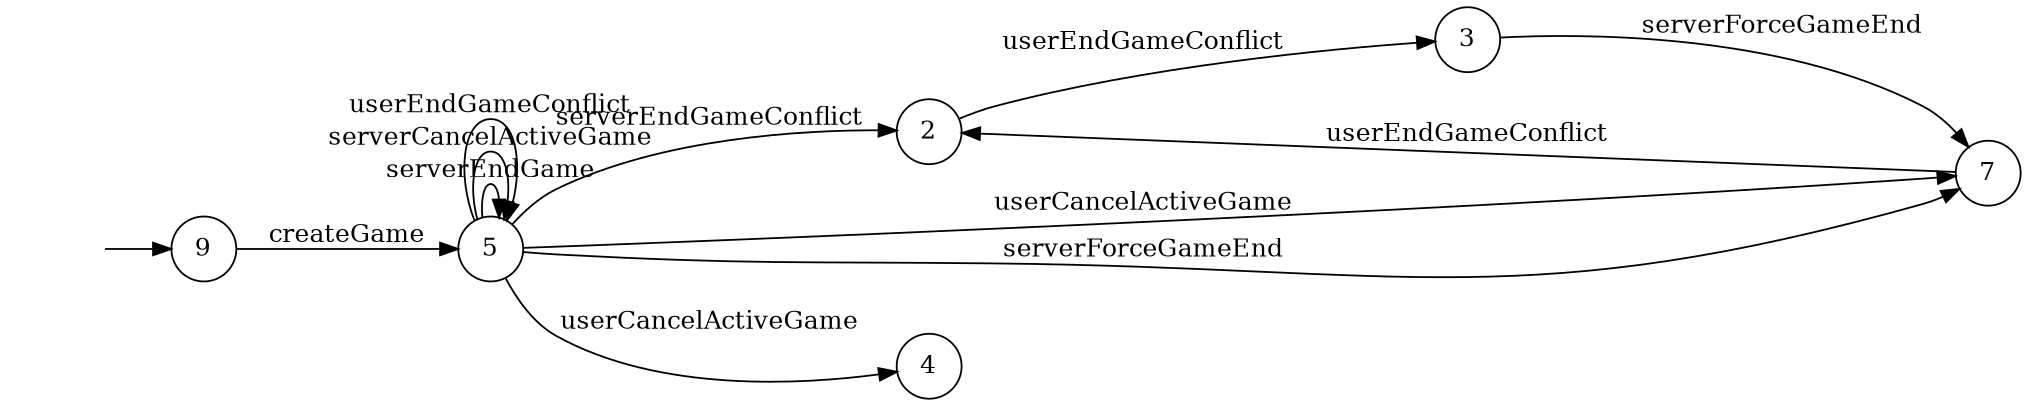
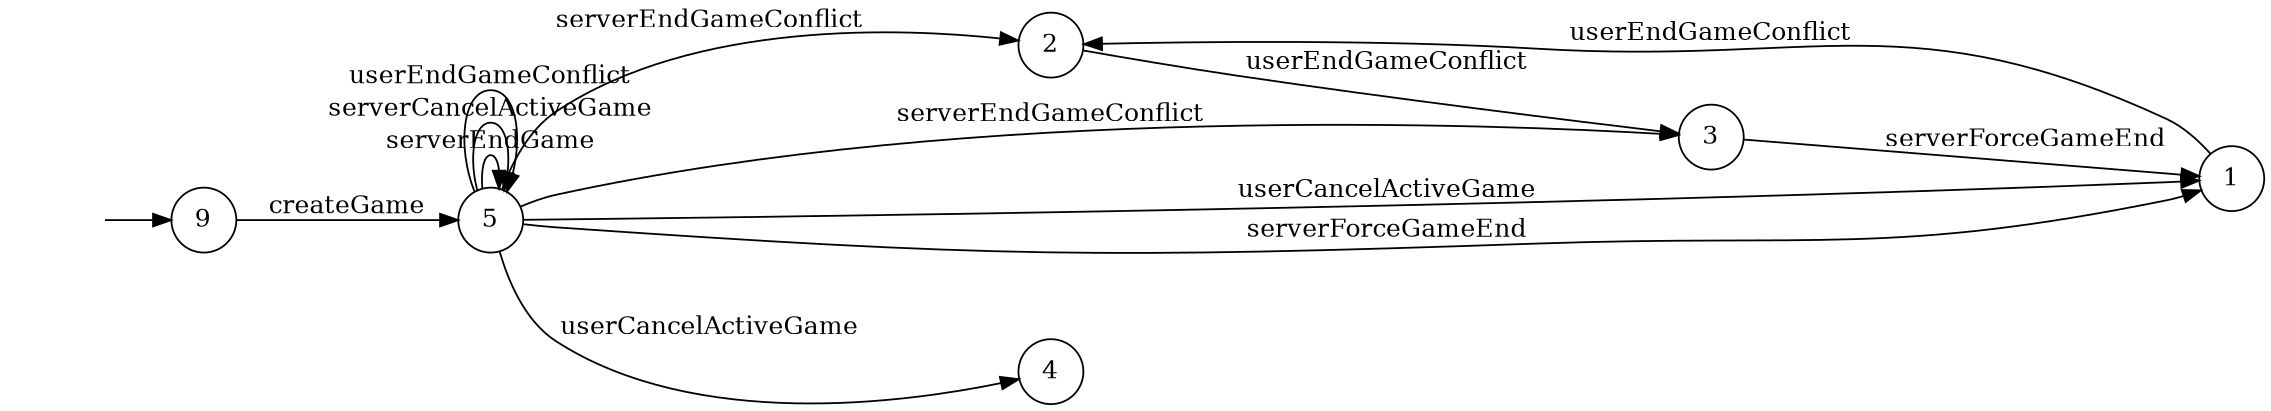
  digraph {
    rankdir=LR
    node [shape=circle]
    "" [shape=plaintext]
    n2 [label=9]
    n3 [label=5]
    n4 [label=2]
    n5 [label=3]
-   n6 [label=7]
+   n6 [label=1]
    n7 [label=4]
    "" -> n2
    n2 -> n3 [label=createGame]
    n3 -> n3 [label=serverEndGame]
    n3 -> n3 [label=serverCancelActiveGame]
    n3 -> n3 [label=userEndGameConflict]
    n3 -> n4 [label=serverEndGameConflict]
+   n3 -> n5 [label=serverEndGameConflict]
    n3 -> n6 [label=userCancelActiveGame]
    n3 -> n6 [label=serverForceGameEnd]
    n3 -> n7 [label=userCancelActiveGame]
    n4 -> n5 [label=userEndGameConflict]
    n5 -> n6 [label=serverForceGameEnd]
    n6 -> n4 [label=userEndGameConflict]
  }
